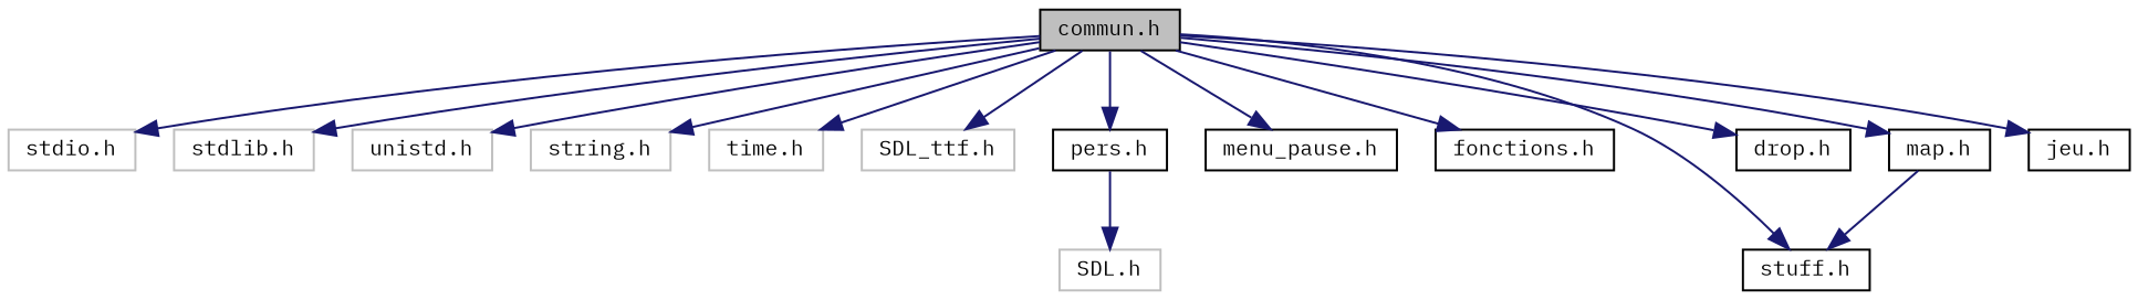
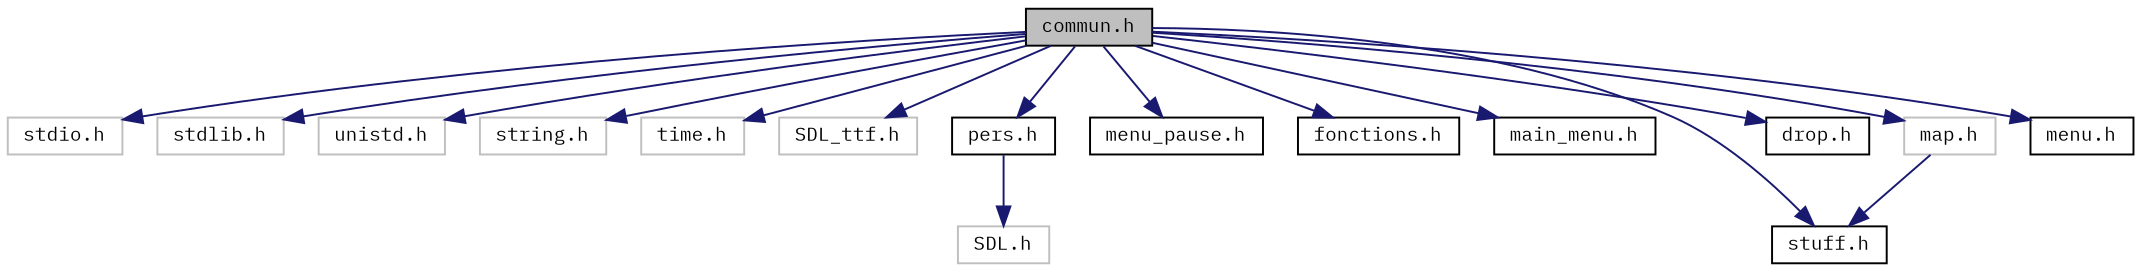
  digraph {
    fontname="IBM Plex Mono"
    node [color=black fillcolor=white fontname="IBM Plex Mono" fontsize=10 shape=record style=filled]
    edge [color=midnightblue fontname="IBM Plex Mono" fontsize=10 labelfontname=Helvetica labelfontsize=10 style=solid]
    n1 [fillcolor=grey75 fontcolor=black height=0.2 label="commun.h" width=0.4]
    n2 [color=grey75 height=0.2 label="stdio.h" width=0.4]
    n3 [color=grey75 height=0.2 label="stdlib.h" width=0.4]
    n4 [color=grey75 height=0.2 label="unistd.h" width=0.4]
    n5 [color=grey75 height=0.2 label="string.h" width=0.4]
    n6 [color=grey75 height=0.2 label="time.h" width=0.4]
    n7 [color=grey75 height=0.2 label="SDL_ttf.h" width=0.4]
    n8 [height=0.2 label="pers.h" width=0.4]
    n9 [height=0.2 label="menu_pause.h" width=0.4]
    n10 [height=0.2 label="fonctions.h" width=0.4]
+   n11 [height=0.2 label="main_menu.h" width=0.4]
    n12 [height=0.2 label="stuff.h" width=0.4]
    n13 [height=0.2 label="drop.h" width=0.4]
-   n14 [height=0.2 label="map.h" width=0.4]
-   n15 [height=0.2 label="jeu.h" width=0.4]
+   n14 [color=grey75 height=0.2 label="map.h" width=0.4]
+   n15 [height=0.2 label="menu.h" width=0.4]
    n16 [color=grey75 height=0.2 label="SDL.h" width=0.4]
    n1 -> n2
    n1 -> n3
    n1 -> n4
    n1 -> n5
    n1 -> n6
    n1 -> n7
    n1 -> n8
    n1 -> n9
    n1 -> n10
+   n1 -> n11
    n1 -> n12
    n1 -> n13
    n1 -> n14
    n1 -> n15
    n8 -> n16
    n14 -> n12
  }
